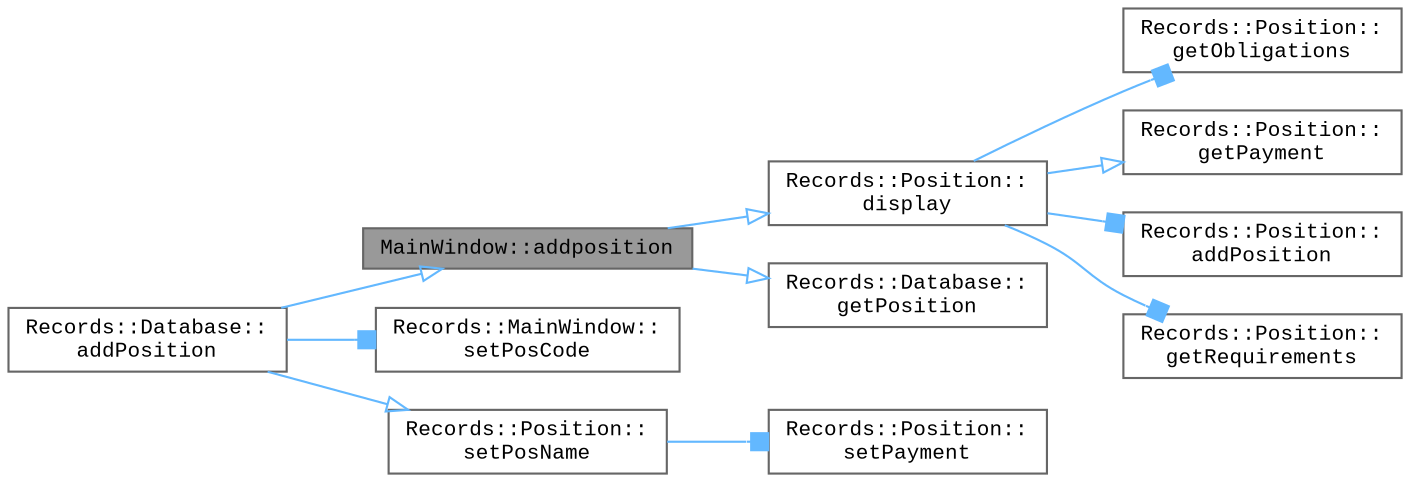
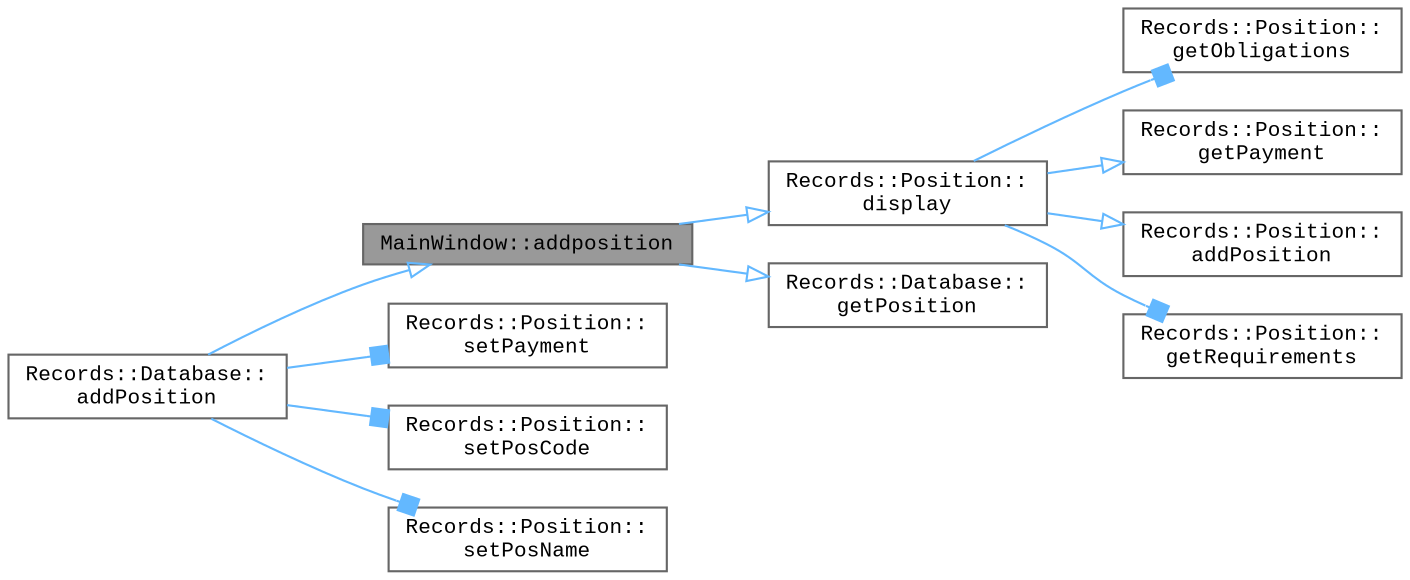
  digraph {
    fontname="Liberation Mono"
    rankdir=LR
    node [color=grey40 fillcolor=white fontname="Liberation Mono" fontsize=10 shape=box style=filled]
    edge [arrowhead=onormal color=steelblue1 fontname="Liberation Mono" fontsize=10 labelfontname=Helvetica labelfontsize=10 style=solid]
    n1 [color=gray40 fillcolor=grey60 fontcolor=black height=0.2 label="MainWindow::addposition" width=0.4]
    n2 [height=0.2 label="Records::Position::\ldisplay" width=0.4]
    n3 [height=0.2 label="Records::Database::\lgetPosition" width=0.4]
    n4 [height=0.2 label="Records::Database::\laddPosition" width=0.4]
    n5 [height=0.2 label="Records::Position::\lsetPayment" width=0.4]
-   n6 [height=0.2 label="Records::MainWindow::\lsetPosCode" width=0.4]
+   n6 [height=0.2 label="Records::Position::\lsetPosCode" width=0.4]
    n7 [height=0.2 label="Records::Position::\lsetPosName" width=0.4]
    n8 [height=0.2 label="Records::Position::\lgetObligations" width=0.4]
    n9 [height=0.2 label="Records::Position::\lgetPayment" width=0.4]
    n10 [height=0.2 label="Records::Position::\laddPosition" width=0.4]
    n11 [height=0.2 label="Records::Position::\lgetRequirements" width=0.4]
    n1 -> n2
    n1 -> n3
    n2 -> n8 [arrowhead=box]
    n2 -> n9
-   n2 -> n10 [arrowhead=box]
+   n2 -> n10
    n2 -> n11 [arrowhead=box]
    n4 -> n1
-   n7 -> n5 [arrowhead=box]
+   n4 -> n5 [arrowhead=box]
    n4 -> n6 [arrowhead=box]
-   n4 -> n7
+   n4 -> n7 [arrowhead=box]
  }
